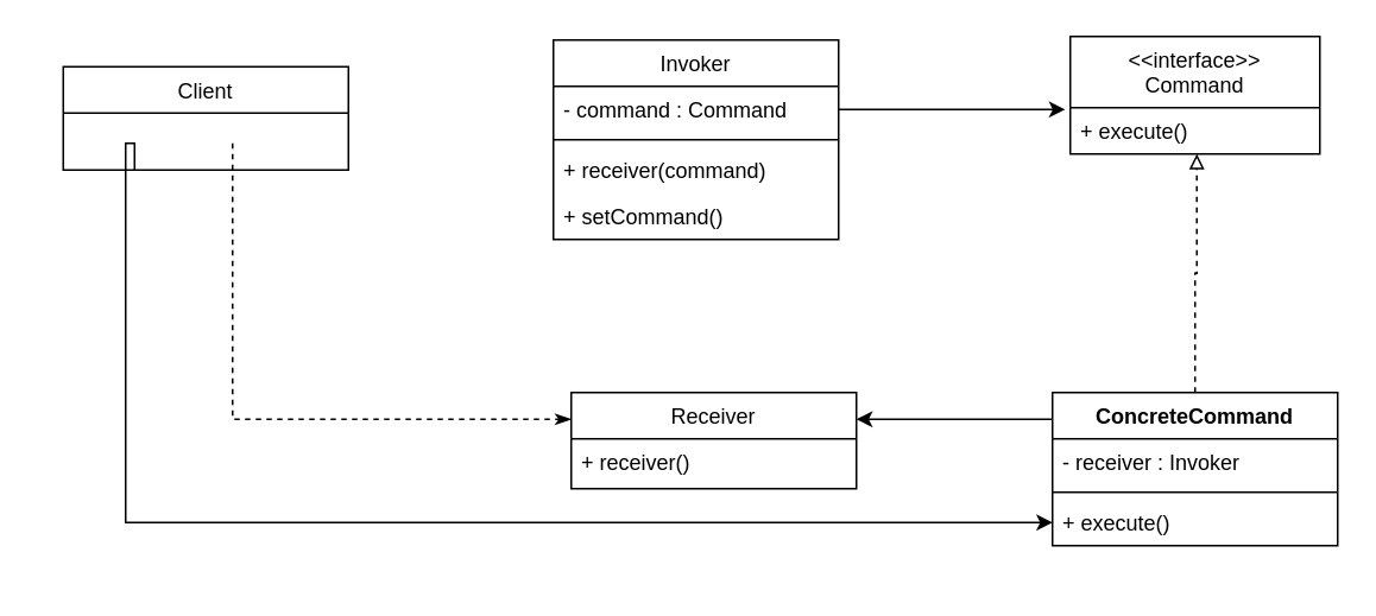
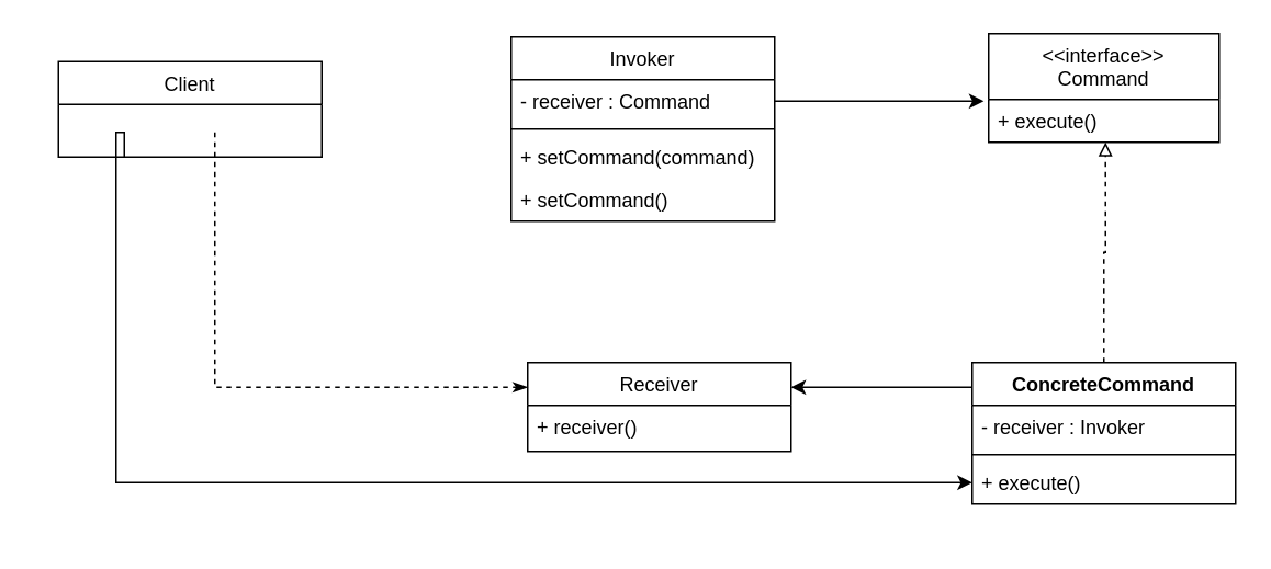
  <mxCell id="0" />
  <mxCell id="1" parent="0" />
  <mxCell id="2" value="" style="group" vertex="1" connectable="0" parent="1"><mxGeometry x="20" y="20" width="730" height="304" as="geometry" /></mxCell>
  <mxCell id="3" value="Client" style="swimlane;fontStyle=0;align=center;verticalAlign=top;childLayout=stackLayout;horizontal=1;startSize=26;horizontalStack=0;resizeParent=1;resizeLast=0;collapsible=1;marginBottom=0;rounded=0;shadow=0;strokeWidth=1;" parent="2" vertex="1"><mxGeometry x="15" y="17" width="160" height="58" as="geometry"><mxRectangle x="230" y="140" width="160" height="26" as="alternateBounds" /></mxGeometry></mxCell>
  <mxCell id="4" value="Receiver" style="swimlane;fontStyle=0;align=center;verticalAlign=top;childLayout=stackLayout;horizontal=1;startSize=26;horizontalStack=0;resizeParent=1;resizeLast=0;collapsible=1;marginBottom=0;rounded=0;shadow=0;strokeWidth=1;" parent="2" vertex="1"><mxGeometry x="300" y="200" width="160" height="54" as="geometry"><mxRectangle x="130" y="380" width="160" height="26" as="alternateBounds" /></mxGeometry></mxCell>
  <mxCell id="5" value="+ receiver() " style="text;align=left;verticalAlign=top;spacingLeft=4;spacingRight=4;overflow=hidden;rotatable=0;points=[[0,0.5],[1,0.5]];portConstraint=eastwest;rounded=0;shadow=0;html=0;" parent="4" vertex="1"><mxGeometry y="26" width="160" height="26" as="geometry" /></mxCell>
  <mxCell id="6" style="edgeStyle=orthogonalEdgeStyle;rounded=0;orthogonalLoop=1;jettySize=auto;html=1;dashed=1;endArrow=classicThin;endFill=1;" edge="1" parent="2"><mxGeometry relative="1" as="geometry"><mxPoint x="110" y="60" as="sourcePoint" /><mxPoint x="300" y="215" as="targetPoint" /><Array as="points"><mxPoint x="110" y="215" /></Array></mxGeometry></mxCell>
  <mxCell id="7" value="Invoker" style="swimlane;fontStyle=0;align=center;verticalAlign=top;childLayout=stackLayout;horizontal=1;startSize=26;horizontalStack=0;resizeParent=1;resizeLast=0;collapsible=1;marginBottom=0;rounded=0;shadow=0;strokeWidth=1;" vertex="1" parent="2"><mxGeometry x="290" y="2" width="160" height="112" as="geometry"><mxRectangle x="340" y="380" width="170" height="26" as="alternateBounds" /></mxGeometry></mxCell>
- <mxCell id="8" value="- command : Command" style="text;align=left;verticalAlign=top;spacingLeft=4;spacingRight=4;overflow=hidden;rotatable=0;points=[[0,0.5],[1,0.5]];portConstraint=eastwest;" vertex="1" parent="7"><mxGeometry y="26" width="160" height="26" as="geometry" /></mxCell>
+ <mxCell id="8" value="- receiver : Command" style="text;align=left;verticalAlign=top;spacingLeft=4;spacingRight=4;overflow=hidden;rotatable=0;points=[[0,0.5],[1,0.5]];portConstraint=eastwest;" vertex="1" parent="7"><mxGeometry y="26" width="160" height="26" as="geometry" /></mxCell>
  <mxCell id="9" value="" style="line;html=1;strokeWidth=1;align=left;verticalAlign=middle;spacingTop=-1;spacingLeft=3;spacingRight=3;rotatable=0;labelPosition=right;points=[];portConstraint=eastwest;" vertex="1" parent="7"><mxGeometry y="52" width="160" height="8" as="geometry" /></mxCell>
- <mxCell id="10" value="+ receiver(command)" style="text;align=left;verticalAlign=top;spacingLeft=4;spacingRight=4;overflow=hidden;rotatable=0;points=[[0,0.5],[1,0.5]];portConstraint=eastwest;" vertex="1" parent="7"><mxGeometry y="60" width="160" height="26" as="geometry" /></mxCell>
+ <mxCell id="10" value="+ setCommand(command)" style="text;align=left;verticalAlign=top;spacingLeft=4;spacingRight=4;overflow=hidden;rotatable=0;points=[[0,0.5],[1,0.5]];portConstraint=eastwest;" vertex="1" parent="7"><mxGeometry y="60" width="160" height="26" as="geometry" /></mxCell>
  <mxCell id="11" value="+ setCommand()" style="text;align=left;verticalAlign=top;spacingLeft=4;spacingRight=4;overflow=hidden;rotatable=0;points=[[0,0.5],[1,0.5]];portConstraint=eastwest;" vertex="1" parent="7"><mxGeometry y="86" width="160" height="26" as="geometry" /></mxCell>
  <mxCell id="12" value="&lt;&lt;interface&gt;&gt;&#10;Command" style="swimlane;fontStyle=0;childLayout=stackLayout;horizontal=1;startSize=40;fillColor=none;horizontalStack=0;resizeParent=1;resizeParentMax=0;resizeLast=0;collapsible=1;marginBottom=0;" vertex="1" parent="2"><mxGeometry x="580" width="140" height="66" as="geometry" /></mxCell>
  <mxCell id="13" value="+ execute() " style="text;strokeColor=none;fillColor=none;align=left;verticalAlign=top;spacingLeft=4;spacingRight=4;overflow=hidden;rotatable=0;points=[[0,0.5],[1,0.5]];portConstraint=eastwest;" vertex="1" parent="12"><mxGeometry y="40" width="140" height="26" as="geometry" /></mxCell>
  <mxCell id="14" style="edgeStyle=orthogonalEdgeStyle;rounded=0;orthogonalLoop=1;jettySize=auto;html=1;entryX=0.507;entryY=1;entryDx=0;entryDy=0;entryPerimeter=0;endArrow=block;endFill=0;dashed=1;" edge="1" parent="2" source="15" target="13"><mxGeometry relative="1" as="geometry"><mxPoint x="650" y="72" as="targetPoint" /></mxGeometry></mxCell>
  <mxCell id="15" value="ConcreteCommand" style="swimlane;fontStyle=1;align=center;verticalAlign=top;childLayout=stackLayout;horizontal=1;startSize=26;horizontalStack=0;resizeParent=1;resizeParentMax=0;resizeLast=0;collapsible=1;marginBottom=0;" vertex="1" parent="2"><mxGeometry x="570" y="200" width="160" height="86" as="geometry" /></mxCell>
  <mxCell id="16" value="- receiver : Invoker " style="text;strokeColor=none;fillColor=none;align=left;verticalAlign=top;spacingLeft=4;spacingRight=4;overflow=hidden;rotatable=0;points=[[0,0.5],[1,0.5]];portConstraint=eastwest;" vertex="1" parent="15"><mxGeometry y="26" width="160" height="26" as="geometry" /></mxCell>
  <mxCell id="17" value="" style="line;strokeWidth=1;fillColor=none;align=left;verticalAlign=middle;spacingTop=-1;spacingLeft=3;spacingRight=3;rotatable=0;labelPosition=right;points=[];portConstraint=eastwest;" vertex="1" parent="15"><mxGeometry y="52" width="160" height="8" as="geometry" /></mxCell>
  <mxCell id="18" value="+ execute()" style="text;strokeColor=none;fillColor=none;align=left;verticalAlign=top;spacingLeft=4;spacingRight=4;overflow=hidden;rotatable=0;points=[[0,0.5],[1,0.5]];portConstraint=eastwest;" vertex="1" parent="15"><mxGeometry y="60" width="160" height="26" as="geometry" /></mxCell>
  <mxCell id="19" style="edgeStyle=orthogonalEdgeStyle;rounded=0;orthogonalLoop=1;jettySize=auto;html=1;entryX=1;entryY=0.5;entryDx=0;entryDy=0;endArrow=classic;endFill=1;" edge="1" parent="2"><mxGeometry relative="1" as="geometry"><mxPoint x="570" y="215.0" as="sourcePoint" /><mxPoint x="460" y="215.0" as="targetPoint" /></mxGeometry></mxCell>
  <mxCell id="20" style="edgeStyle=orthogonalEdgeStyle;rounded=0;orthogonalLoop=1;jettySize=auto;html=1;exitX=0.25;exitY=1;exitDx=0;exitDy=0;entryX=0;entryY=0.5;entryDx=0;entryDy=0;endArrow=classic;endFill=1;" edge="1" parent="2" source="3" target="18"><mxGeometry relative="1" as="geometry"><Array as="points"><mxPoint x="50" y="60" /><mxPoint x="50" y="273" /></Array></mxGeometry></mxCell>
  <mxCell id="21" style="edgeStyle=orthogonalEdgeStyle;rounded=0;orthogonalLoop=1;jettySize=auto;html=1;entryX=-0.021;entryY=0.621;entryDx=0;entryDy=0;entryPerimeter=0;endArrow=classic;endFill=1;" edge="1" parent="2" source="8" target="12"><mxGeometry relative="1" as="geometry" /></mxCell>
